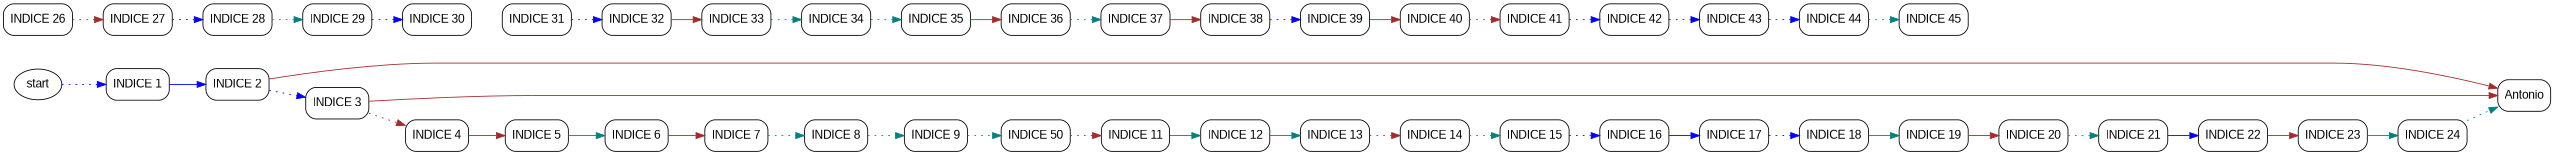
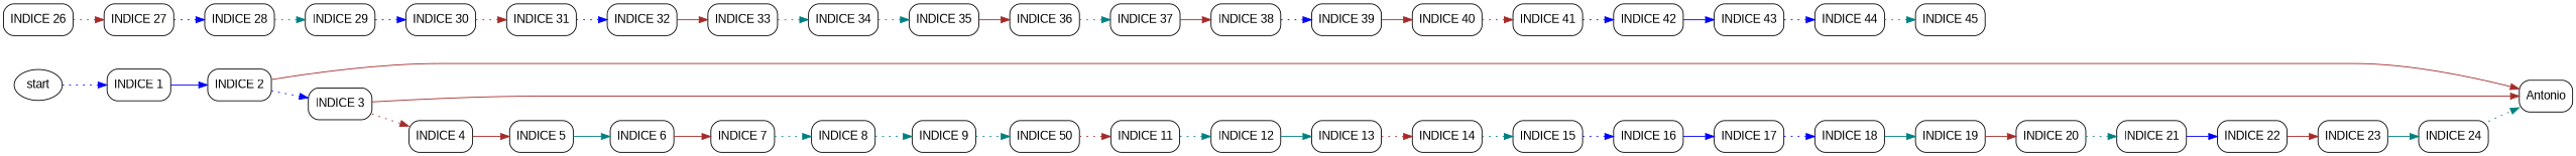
  digraph {
    rankdir=LR
    node [fontname=Arial shape=record style=rounded]
    edge [color=brown style=dotted]
    n1 [label="INDICE 1"]
    n2 [label="INDICE 2"]
    start [shape="" style=""]
    n4 [label=Antonio]
    n5 [label="INDICE 3"]
    n6 [label="INDICE 4"]
    n7 [label="INDICE 5"]
    n8 [label="INDICE 6"]
    n9 [label="INDICE 7"]
    n10 [label="INDICE 8"]
    n11 [label="INDICE 9"]
    n12 [label="INDICE 50"]
    n13 [label="INDICE 11"]
    n14 [label="INDICE 12"]
    n15 [label="INDICE 13"]
    n16 [label="INDICE 14"]
    n17 [label="INDICE 15"]
    n18 [label="INDICE 16"]
    n19 [label="INDICE 17"]
    n20 [label="INDICE 18"]
    n21 [label="INDICE 19"]
    n22 [label="INDICE 20"]
    n23 [label="INDICE 21"]
    n24 [label="INDICE 22"]
    n25 [label="INDICE 23"]
    n26 [label="INDICE 24"]
    n27 [label="INDICE 26"]
    n28 [label="INDICE 27"]
    n29 [label="INDICE 28"]
    n30 [label="INDICE 29"]
    n31 [label="INDICE 30"]
    n32 [label="INDICE 31"]
    n33 [label="INDICE 32"]
    n34 [label="INDICE 33"]
    n35 [label="INDICE 34"]
    n36 [label="INDICE 35"]
    n37 [label="INDICE 36"]
    n38 [label="INDICE 37"]
    n39 [label="INDICE 38"]
    n40 [label="INDICE 39"]
    n41 [label="INDICE 40"]
    n42 [label="INDICE 41"]
    n43 [label="INDICE 42"]
    n44 [label="INDICE 43"]
    n45 [label="INDICE 44"]
    n46 [label="INDICE 45"]
    n1 -> n2 [color=blue style=solid]
    n2 -> n4 [style=solid]
    n2 -> n5 [color=blue]
    start -> n1 [color=blue]
    n5 -> n4 [style=solid]
    n5 -> n6
    n6 -> n7 [style=solid]
    n7 -> n8 [color=teal style=solid]
    n8 -> n9 [style=solid]
    n9 -> n10 [color=teal]
    n10 -> n11 [color=teal]
    n11 -> n12 [color=teal]
    n12 -> n13
-   n13 -> n14 [color=teal style=solid]
+   n13 -> n14 [color=teal]
    n14 -> n15 [color=teal style=solid]
    n15 -> n16
    n16 -> n17 [color=teal]
    n17 -> n18 [color=blue]
    n18 -> n19 [color=blue style=solid]
    n19 -> n20 [color=blue]
    n20 -> n21 [color=teal style=solid]
    n21 -> n22 [style=solid]
    n22 -> n23 [color=teal]
    n23 -> n24 [color=blue style=solid]
    n24 -> n25 [style=solid]
    n25 -> n26 [color=teal style=solid]
    n26 -> n4 [color=teal]
    n27 -> n28
    n28 -> n29 [color=blue]
    n29 -> n30 [color=teal]
    n30 -> n31 [color=blue]
+   n31 -> n32
    n32 -> n33 [color=blue]
    n33 -> n34 [style=solid]
    n34 -> n35 [color=teal]
    n35 -> n36 [color=teal]
    n36 -> n37 [style=solid]
    n37 -> n38 [color=teal]
    n38 -> n39 [style=solid]
    n39 -> n40 [color=blue]
    n40 -> n41 [style=solid]
    n41 -> n42
    n42 -> n43 [color=blue]
-   n43 -> n44 [color=blue]
+   n43 -> n44 [color=blue style=solid]
    n44 -> n45 [color=blue]
    n45 -> n46 [color=teal]
  }
